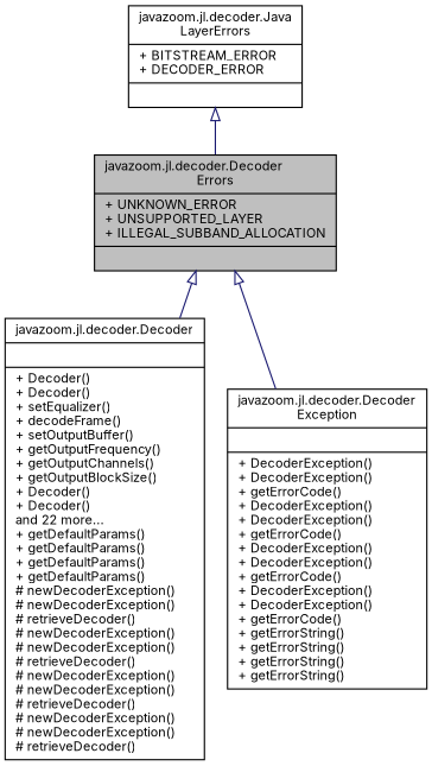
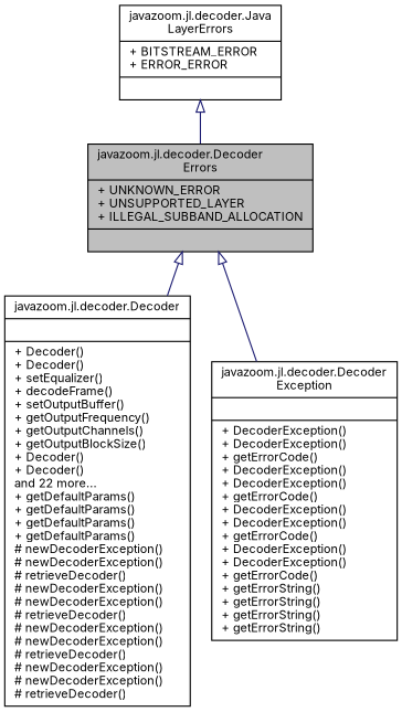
  digraph {
    fontname=Inter
    node [color=black fillcolor=white fontname=Inter fontsize=10 shape=record style=filled]
    edge [arrowtail=onormal color=midnightblue dir=back fontname=Inter fontsize=10 labelfontname=Helvetica labelfontsize=10 style=solid]
    n1 [fillcolor=grey75 fontcolor=black height=0.2 label="{javazoom.jl.decoder.Decoder\lErrors\n|+ UNKNOWN_ERROR\l+ UNSUPPORTED_LAYER\l+ ILLEGAL_SUBBAND_ALLOCATION\l|}" width=0.4]
    n2 [height=0.2 label="{javazoom.jl.decoder.Decoder\n||+ Decoder()\l+ Decoder()\l+ setEqualizer()\l+ decodeFrame()\l+ setOutputBuffer()\l+ getOutputFrequency()\l+ getOutputChannels()\l+ getOutputBlockSize()\l+ Decoder()\l+ Decoder()\land 22 more...\l+ getDefaultParams()\l+ getDefaultParams()\l+ getDefaultParams()\l+ getDefaultParams()\l# newDecoderException()\l# newDecoderException()\l# retrieveDecoder()\l# newDecoderException()\l# newDecoderException()\l# retrieveDecoder()\l# newDecoderException()\l# newDecoderException()\l# retrieveDecoder()\l# newDecoderException()\l# newDecoderException()\l# retrieveDecoder()\l}" width=0.4]
    n3 [height=0.2 label="{javazoom.jl.decoder.Decoder\lException\n||+ DecoderException()\l+ DecoderException()\l+ getErrorCode()\l+ DecoderException()\l+ DecoderException()\l+ getErrorCode()\l+ DecoderException()\l+ DecoderException()\l+ getErrorCode()\l+ DecoderException()\l+ DecoderException()\l+ getErrorCode()\l+ getErrorString()\l+ getErrorString()\l+ getErrorString()\l+ getErrorString()\l}" width=0.4]
-   n4 [height=0.2 label="{javazoom.jl.decoder.Java\lLayerErrors\n|+ BITSTREAM_ERROR\l+ DECODER_ERROR\l|}" width=0.4]
+   n4 [height=0.2 label="{javazoom.jl.decoder.Java\lLayerErrors\n|+ BITSTREAM_ERROR\l+ ERROR_ERROR\l|}" width=0.4]
    n1 -> n2
    n1 -> n3
    n4 -> n1
  }
